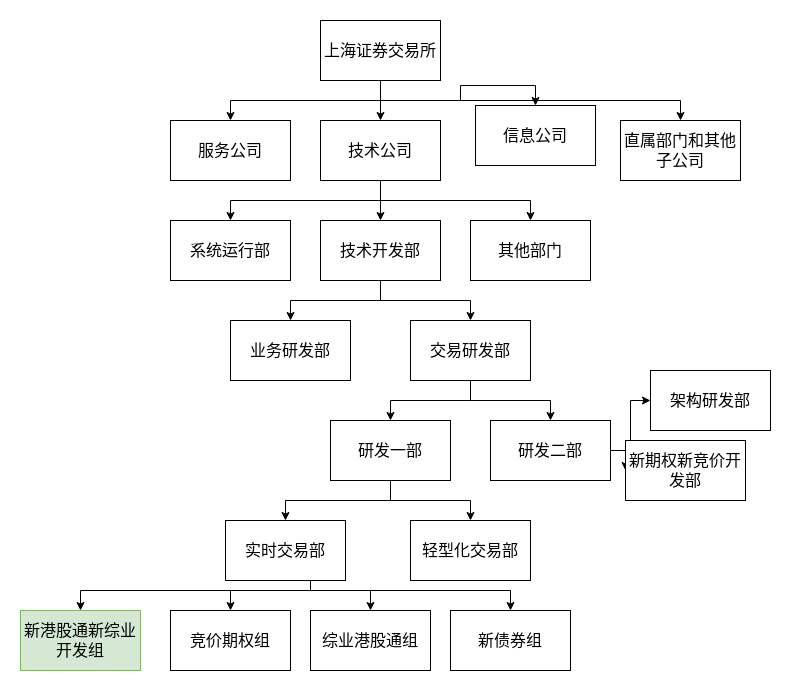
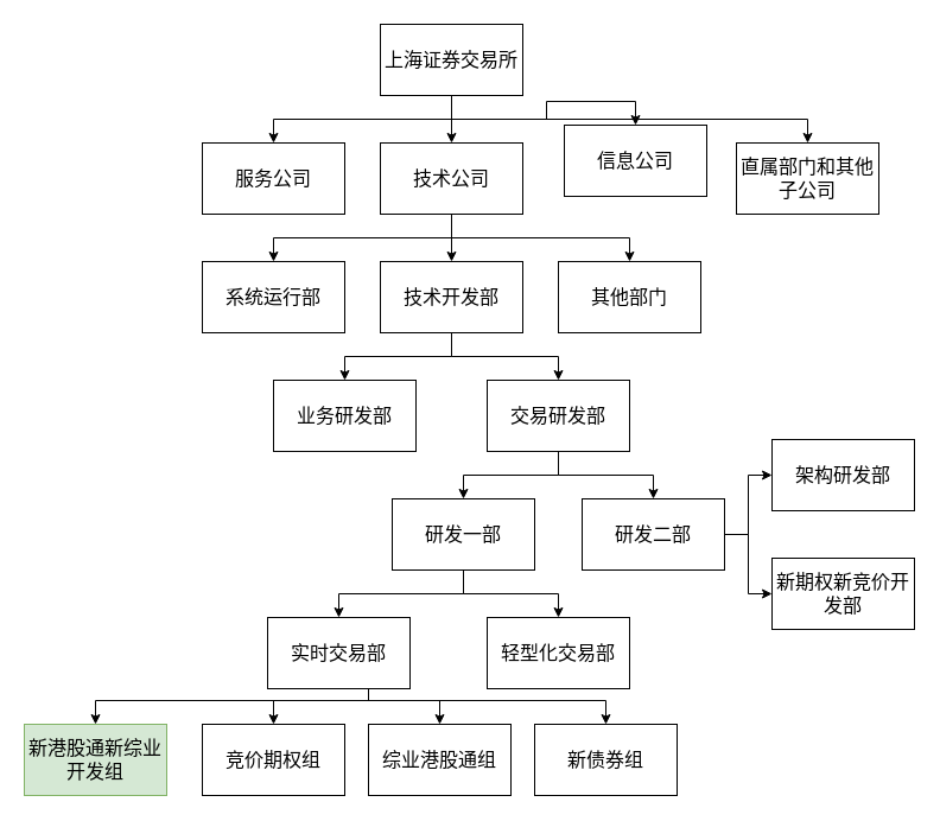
  <mxCell id="0" />
  <mxCell id="1" parent="0" />
  <mxCell id="2" style="edgeStyle=orthogonalEdgeStyle;rounded=0;orthogonalLoop=1;jettySize=auto;html=1;exitX=0.5;exitY=1;exitDx=0;exitDy=0;entryX=0.5;entryY=0;entryDx=0;entryDy=0;" edge="1" parent="1" source="6" target="10"><mxGeometry relative="1" as="geometry" /></mxCell>
  <mxCell id="3" style="edgeStyle=orthogonalEdgeStyle;rounded=0;orthogonalLoop=1;jettySize=auto;html=1;exitX=0.5;exitY=1;exitDx=0;exitDy=0;entryX=0.5;entryY=0;entryDx=0;entryDy=0;" edge="1" parent="1" source="6" target="12"><mxGeometry relative="1" as="geometry"><Array as="points"><mxPoint x="380" y="100" /><mxPoint x="230" y="100" /></Array></mxGeometry></mxCell>
  <mxCell id="4" style="edgeStyle=orthogonalEdgeStyle;rounded=0;orthogonalLoop=1;jettySize=auto;html=1;exitX=0.5;exitY=1;exitDx=0;exitDy=0;entryX=0.5;entryY=0;entryDx=0;entryDy=0;" edge="1" parent="1" source="6" target="11"><mxGeometry relative="1" as="geometry" /></mxCell>
  <mxCell id="5" style="edgeStyle=orthogonalEdgeStyle;rounded=0;orthogonalLoop=1;jettySize=auto;html=1;exitX=0.5;exitY=1;exitDx=0;exitDy=0;entryX=0.5;entryY=0;entryDx=0;entryDy=0;" edge="1" parent="1" source="6" target="18"><mxGeometry relative="1" as="geometry" /></mxCell>
  <mxCell id="6" value="上海证券交易所" style="rounded=0;whiteSpace=wrap;html=1;fontSize=16;" vertex="1" parent="1"><mxGeometry x="320" y="20" width="120" height="60" as="geometry" /></mxCell>
  <mxCell id="7" style="edgeStyle=orthogonalEdgeStyle;rounded=0;orthogonalLoop=1;jettySize=auto;html=1;exitX=0.5;exitY=1;exitDx=0;exitDy=0;entryX=0.5;entryY=0;entryDx=0;entryDy=0;" edge="1" parent="1" source="10" target="15"><mxGeometry relative="1" as="geometry" /></mxCell>
  <mxCell id="8" style="edgeStyle=orthogonalEdgeStyle;rounded=0;orthogonalLoop=1;jettySize=auto;html=1;exitX=0.5;exitY=1;exitDx=0;exitDy=0;" edge="1" parent="1" source="10" target="16"><mxGeometry relative="1" as="geometry" /></mxCell>
  <mxCell id="9" style="edgeStyle=orthogonalEdgeStyle;rounded=0;orthogonalLoop=1;jettySize=auto;html=1;exitX=0.5;exitY=1;exitDx=0;exitDy=0;entryX=0.5;entryY=0;entryDx=0;entryDy=0;" edge="1" parent="1" source="10" target="17"><mxGeometry relative="1" as="geometry" /></mxCell>
  <mxCell id="10" value="技术公司" style="rounded=0;whiteSpace=wrap;html=1;fontSize=16;" vertex="1" parent="1"><mxGeometry x="320" y="120" width="120" height="60" as="geometry" /></mxCell>
  <mxCell id="11" value="信息公司" style="rounded=0;whiteSpace=wrap;html=1;fontSize=16;" vertex="1" parent="1"><mxGeometry x="475" y="105" width="120" height="60" as="geometry" /></mxCell>
  <mxCell id="12" value="服务公司" style="rounded=0;whiteSpace=wrap;html=1;fontSize=16;" vertex="1" parent="1"><mxGeometry x="170" y="120" width="120" height="60" as="geometry" /></mxCell>
  <mxCell id="13" style="edgeStyle=orthogonalEdgeStyle;rounded=0;orthogonalLoop=1;jettySize=auto;html=1;exitX=0.5;exitY=1;exitDx=0;exitDy=0;entryX=0.5;entryY=0;entryDx=0;entryDy=0;" edge="1" parent="1" source="15" target="22"><mxGeometry relative="1" as="geometry" /></mxCell>
  <mxCell id="14" style="edgeStyle=orthogonalEdgeStyle;rounded=0;orthogonalLoop=1;jettySize=auto;html=1;exitX=0.5;exitY=1;exitDx=0;exitDy=0;entryX=0.5;entryY=0;entryDx=0;entryDy=0;" edge="1" parent="1" source="15" target="21"><mxGeometry relative="1" as="geometry" /></mxCell>
  <mxCell id="15" value="技术开发部" style="rounded=0;whiteSpace=wrap;html=1;fontSize=16;" vertex="1" parent="1"><mxGeometry x="320" y="220" width="120" height="60" as="geometry" /></mxCell>
  <mxCell id="16" value="系统运行部" style="rounded=0;whiteSpace=wrap;html=1;fontSize=16;" vertex="1" parent="1"><mxGeometry x="170" y="220" width="120" height="60" as="geometry" /></mxCell>
  <mxCell id="17" value="其他部门" style="rounded=0;whiteSpace=wrap;html=1;fontSize=16;" vertex="1" parent="1"><mxGeometry x="470" y="220" width="120" height="60" as="geometry" /></mxCell>
  <mxCell id="18" value="直属部门和其他子公司" style="rounded=0;whiteSpace=wrap;html=1;fontSize=16;" vertex="1" parent="1"><mxGeometry x="620" y="120" width="120" height="60" as="geometry" /></mxCell>
  <mxCell id="19" style="edgeStyle=orthogonalEdgeStyle;rounded=0;orthogonalLoop=1;jettySize=auto;html=1;exitX=0.5;exitY=1;exitDx=0;exitDy=0;entryX=0.5;entryY=0;entryDx=0;entryDy=0;" edge="1" parent="1" source="21" target="25"><mxGeometry relative="1" as="geometry" /></mxCell>
  <mxCell id="20" style="edgeStyle=orthogonalEdgeStyle;rounded=0;orthogonalLoop=1;jettySize=auto;html=1;exitX=0.5;exitY=1;exitDx=0;exitDy=0;entryX=0.5;entryY=0;entryDx=0;entryDy=0;" edge="1" parent="1" source="21" target="28"><mxGeometry relative="1" as="geometry" /></mxCell>
  <mxCell id="21" value="交易研发部" style="rounded=0;whiteSpace=wrap;html=1;fontSize=16;" vertex="1" parent="1"><mxGeometry x="410" y="320" width="120" height="60" as="geometry" /></mxCell>
  <mxCell id="22" value="业务研发部" style="rounded=0;whiteSpace=wrap;html=1;fontSize=16;" vertex="1" parent="1"><mxGeometry x="230" y="320" width="120" height="60" as="geometry" /></mxCell>
  <mxCell id="23" style="edgeStyle=orthogonalEdgeStyle;rounded=0;orthogonalLoop=1;jettySize=auto;html=1;exitX=0.5;exitY=1;exitDx=0;exitDy=0;entryX=0.5;entryY=0;entryDx=0;entryDy=0;" edge="1" parent="1" source="25" target="33"><mxGeometry relative="1" as="geometry" /></mxCell>
  <mxCell id="24" style="edgeStyle=orthogonalEdgeStyle;rounded=0;orthogonalLoop=1;jettySize=auto;html=1;exitX=0.5;exitY=1;exitDx=0;exitDy=0;entryX=0.5;entryY=0;entryDx=0;entryDy=0;" edge="1" parent="1" source="25" target="34"><mxGeometry relative="1" as="geometry" /></mxCell>
  <mxCell id="25" value="研发一部" style="rounded=0;whiteSpace=wrap;html=1;fontSize=16;" vertex="1" parent="1"><mxGeometry x="330" y="420" width="120" height="60" as="geometry" /></mxCell>
  <mxCell id="26" style="edgeStyle=orthogonalEdgeStyle;rounded=0;orthogonalLoop=1;jettySize=auto;html=1;exitX=1;exitY=0.5;exitDx=0;exitDy=0;entryX=0;entryY=0.5;entryDx=0;entryDy=0;" edge="1" parent="1" source="28" target="35"><mxGeometry relative="1" as="geometry" /></mxCell>
  <mxCell id="27" style="edgeStyle=orthogonalEdgeStyle;rounded=0;orthogonalLoop=1;jettySize=auto;html=1;exitX=1;exitY=0.5;exitDx=0;exitDy=0;entryX=0;entryY=0.5;entryDx=0;entryDy=0;" edge="1" parent="1" source="28" target="36"><mxGeometry relative="1" as="geometry" /></mxCell>
  <mxCell id="28" value="研发二部" style="rounded=0;whiteSpace=wrap;html=1;fontSize=16;" vertex="1" parent="1"><mxGeometry x="490" y="420" width="120" height="60" as="geometry" /></mxCell>
  <mxCell id="29" style="edgeStyle=orthogonalEdgeStyle;rounded=0;orthogonalLoop=1;jettySize=auto;html=1;exitX=0.5;exitY=1;exitDx=0;exitDy=0;entryX=0.5;entryY=0;entryDx=0;entryDy=0;" edge="1" parent="1" source="33" target="37"><mxGeometry relative="1" as="geometry"><Array as="points"><mxPoint x="310" y="590" /><mxPoint x="80" y="590" /></Array></mxGeometry></mxCell>
  <mxCell id="30" style="edgeStyle=orthogonalEdgeStyle;rounded=0;orthogonalLoop=1;jettySize=auto;html=1;exitX=0.5;exitY=1;exitDx=0;exitDy=0;entryX=0.5;entryY=0;entryDx=0;entryDy=0;" edge="1" parent="1" source="33" target="38"><mxGeometry relative="1" as="geometry"><Array as="points"><mxPoint x="310" y="590" /><mxPoint x="230" y="590" /></Array></mxGeometry></mxCell>
  <mxCell id="31" style="edgeStyle=orthogonalEdgeStyle;rounded=0;orthogonalLoop=1;jettySize=auto;html=1;exitX=0.5;exitY=1;exitDx=0;exitDy=0;entryX=0.5;entryY=0;entryDx=0;entryDy=0;" edge="1" parent="1" source="33" target="39"><mxGeometry relative="1" as="geometry"><Array as="points"><mxPoint x="310" y="590" /><mxPoint x="370" y="590" /></Array></mxGeometry></mxCell>
  <mxCell id="32" style="edgeStyle=orthogonalEdgeStyle;rounded=0;orthogonalLoop=1;jettySize=auto;html=1;exitX=0.5;exitY=1;exitDx=0;exitDy=0;entryX=0.5;entryY=0;entryDx=0;entryDy=0;" edge="1" parent="1" source="33" target="40"><mxGeometry relative="1" as="geometry"><Array as="points"><mxPoint x="310" y="590" /><mxPoint x="510" y="590" /></Array></mxGeometry></mxCell>
  <mxCell id="33" value="实时交易部" style="rounded=0;whiteSpace=wrap;html=1;fontSize=16;" vertex="1" parent="1"><mxGeometry x="225" y="520" width="120" height="60" as="geometry" /></mxCell>
  <mxCell id="34" value="轻型化交易部" style="rounded=0;whiteSpace=wrap;html=1;fontSize=16;" vertex="1" parent="1"><mxGeometry x="410" y="520" width="120" height="60" as="geometry" /></mxCell>
  <mxCell id="35" value="架构研发部" style="rounded=0;whiteSpace=wrap;html=1;fontSize=16;" vertex="1" parent="1"><mxGeometry x="650" y="370" width="120" height="60" as="geometry" /></mxCell>
- <mxCell id="36" value="新期权新竞价开发部" style="rounded=0;whiteSpace=wrap;html=1;fontSize=16;" vertex="1" parent="1"><mxGeometry x="625" y="440" width="120" height="60" as="geometry" /></mxCell>
+ <mxCell id="36" value="新期权新竞价开发部" style="rounded=0;whiteSpace=wrap;html=1;fontSize=16;" vertex="1" parent="1"><mxGeometry x="650" y="470" width="120" height="60" as="geometry" /></mxCell>
  <mxCell id="37" value="新港股通新综业开发组" style="rounded=0;whiteSpace=wrap;html=1;fontSize=16;fillColor=#d5e8d4;strokeColor=#82b366;" vertex="1" parent="1"><mxGeometry x="20" y="610" width="120" height="60" as="geometry" /></mxCell>
  <mxCell id="38" value="竞价期权组" style="rounded=0;whiteSpace=wrap;html=1;fontSize=16;" vertex="1" parent="1"><mxGeometry x="170" y="610" width="120" height="60" as="geometry" /></mxCell>
  <mxCell id="39" value="综业港股通组" style="rounded=0;whiteSpace=wrap;html=1;fontSize=16;" vertex="1" parent="1"><mxGeometry x="310" y="610" width="120" height="60" as="geometry" /></mxCell>
  <mxCell id="40" value="新债券组" style="rounded=0;whiteSpace=wrap;html=1;fontSize=16;" vertex="1" parent="1"><mxGeometry x="450" y="610" width="120" height="60" as="geometry" /></mxCell>
